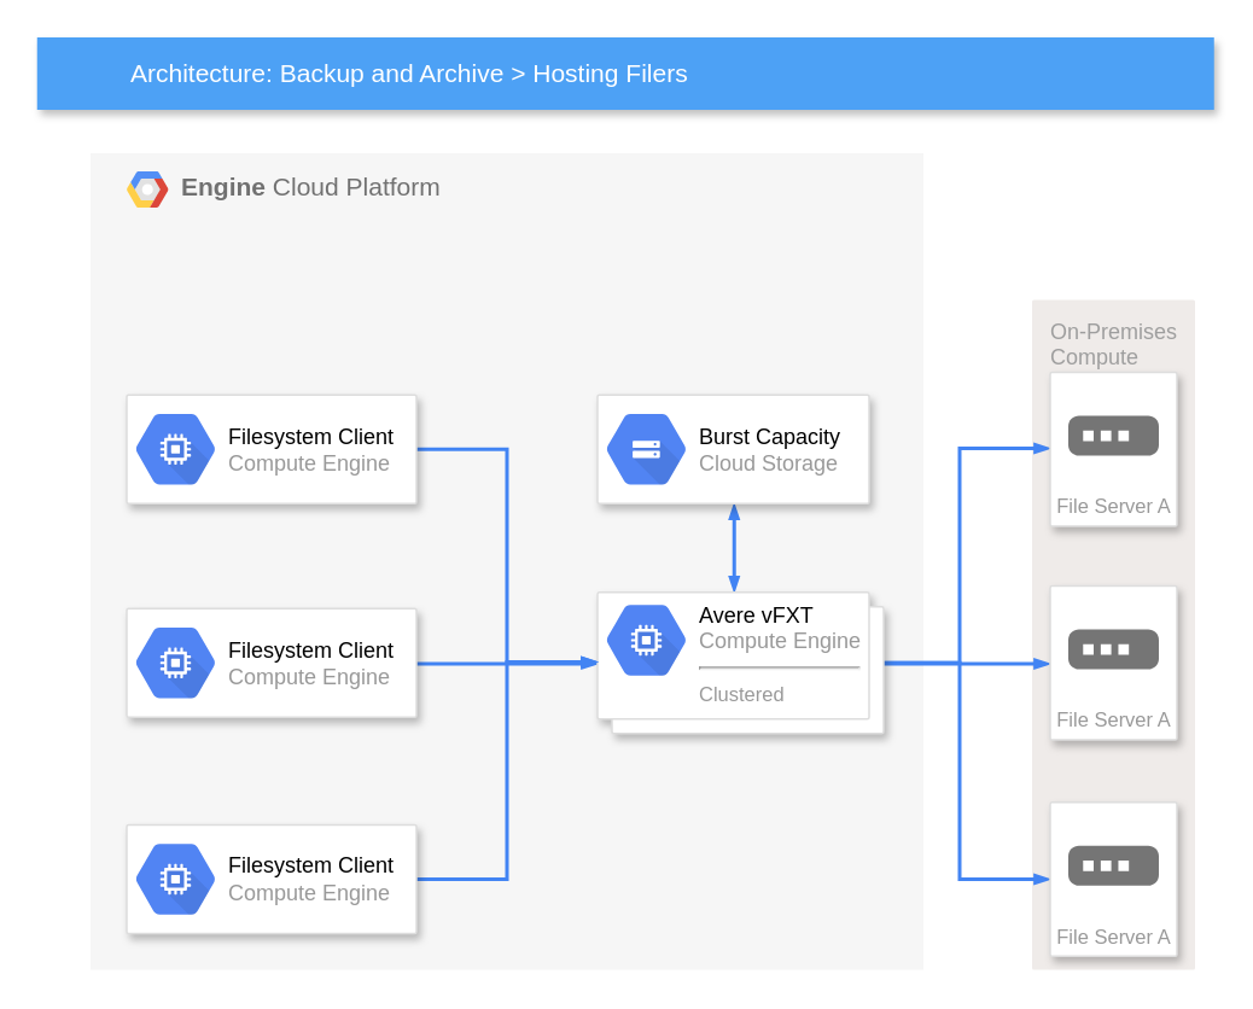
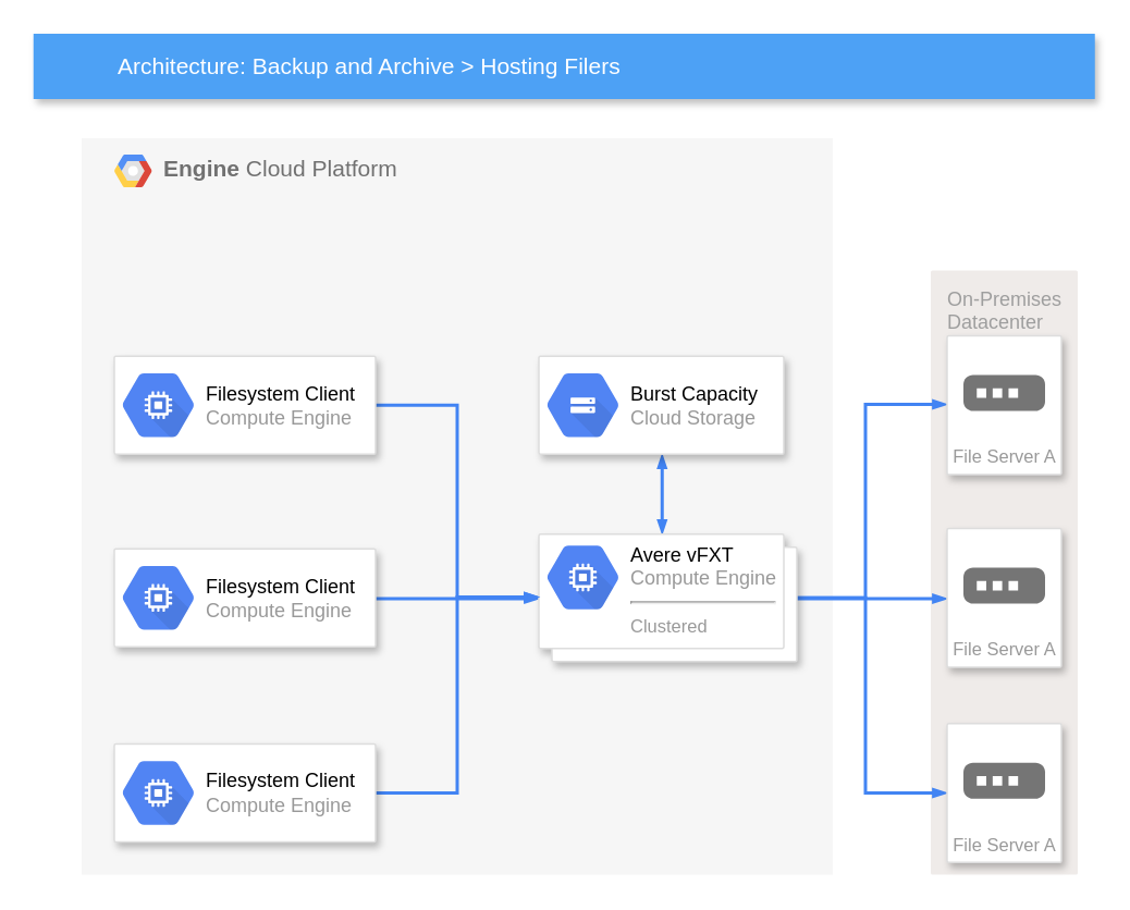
  <mxCell id="0" />
  <mxCell id="1" parent="0" />
  <mxCell id="2" value="&lt;b&gt;Engine &lt;/b&gt;Cloud Platform" style="fillColor=#F6F6F6;strokeColor=none;shadow=0;gradientColor=none;fontSize=14;align=left;spacing=10;fontColor=#717171;9E9E9E;verticalAlign=top;spacingTop=-4;fontStyle=0;spacingLeft=40;html=1;" parent="1" vertex="1"><mxGeometry x="49.5" y="84" width="460" height="451" as="geometry" /></mxCell>
  <mxCell id="3" value="" style="shape=mxgraph.gcp2.google_cloud_platform;fillColor=#F6F6F6;strokeColor=none;shadow=0;gradientColor=none;" parent="2" vertex="1"><mxGeometry width="23" height="20" relative="1" as="geometry"><mxPoint x="20" y="10" as="offset" /></mxGeometry></mxCell>
- <mxCell id="4" value="On-Premises&lt;br&gt;Compute&lt;br&gt;" style="rounded=1;absoluteArcSize=1;arcSize=2;html=1;strokeColor=none;gradientColor=none;shadow=0;dashed=0;fontSize=12;fontColor=#9E9E9E;align=left;verticalAlign=top;spacing=10;spacingTop=-4;fillColor=#EFEBE9;" vertex="1" parent="1"><mxGeometry x="569.5" y="165" width="90" height="370" as="geometry" /></mxCell>
+ <mxCell id="4" value="On-Premises&lt;br&gt;Datacenter&lt;br&gt;" style="rounded=1;absoluteArcSize=1;arcSize=2;html=1;strokeColor=none;gradientColor=none;shadow=0;dashed=0;fontSize=12;fontColor=#9E9E9E;align=left;verticalAlign=top;spacing=10;spacingTop=-4;fillColor=#EFEBE9;" vertex="1" parent="1"><mxGeometry x="569.5" y="165" width="90" height="370" as="geometry" /></mxCell>
  <mxCell id="5" value="Architecture: Backup and Archive &amp;gt; Hosting Filers" style="fillColor=#4DA1F5;strokeColor=none;shadow=1;gradientColor=none;fontSize=14;align=left;spacingLeft=50;fontColor=#ffffff;html=1;" parent="1" vertex="1"><mxGeometry x="20" y="20" width="650" height="40" as="geometry" /></mxCell>
  <mxCell id="6" style="edgeStyle=orthogonalEdgeStyle;rounded=0;html=1;labelBackgroundColor=none;startFill=1;startSize=4;endArrow=blockThin;endFill=1;endSize=4;jettySize=auto;orthogonalLoop=1;strokeColor=#4284F3;strokeWidth=2;fontSize=12;fontColor=#000000;align=left;dashed=0;" edge="1" parent="1" source="7" target="18"><mxGeometry relative="1" as="geometry"><Array as="points"><mxPoint x="279.5" y="247" /><mxPoint x="279.5" y="365" /></Array></mxGeometry></mxCell>
  <mxCell id="7" value="" style="strokeColor=#dddddd;fillColor=#ffffff;shadow=1;strokeWidth=1;rounded=1;absoluteArcSize=1;arcSize=2;fontSize=10;fontColor=#9E9E9E;align=center;html=1;" vertex="1" parent="1"><mxGeometry x="69.5" y="217.5" width="160" height="60" as="geometry" /></mxCell>
  <mxCell id="8" value="&lt;font color=&quot;#000000&quot;&gt;Filesystem Client&lt;/font&gt;&lt;br&gt;Compute Engine" style="dashed=0;connectable=0;html=1;fillColor=#5184F3;strokeColor=none;shape=mxgraph.gcp2.compute_engine;part=1;labelPosition=right;verticalLabelPosition=middle;align=left;verticalAlign=middle;spacingLeft=5;fontColor=#999999;fontSize=12;" vertex="1" parent="7"><mxGeometry y="0.5" width="44" height="39" relative="1" as="geometry"><mxPoint x="5" y="-19.5" as="offset" /></mxGeometry></mxCell>
  <mxCell id="9" style="edgeStyle=elbowEdgeStyle;rounded=0;html=1;labelBackgroundColor=none;startFill=1;startSize=4;endArrow=blockThin;endFill=1;endSize=4;jettySize=auto;orthogonalLoop=1;strokeColor=#4284F3;strokeWidth=2;fontSize=12;fontColor=#000000;align=left;dashed=0;elbow=vertical;" edge="1" parent="1" source="10" target="18"><mxGeometry relative="1" as="geometry" /></mxCell>
  <mxCell id="10" value="" style="strokeColor=#dddddd;fillColor=#ffffff;shadow=1;strokeWidth=1;rounded=1;absoluteArcSize=1;arcSize=2;fontSize=10;fontColor=#9E9E9E;align=center;html=1;" vertex="1" parent="1"><mxGeometry x="69.5" y="335.5" width="160" height="60" as="geometry" /></mxCell>
  <mxCell id="11" value="&lt;font color=&quot;#000000&quot;&gt;Filesystem Client&lt;/font&gt;&lt;br&gt;Compute Engine" style="dashed=0;connectable=0;html=1;fillColor=#5184F3;strokeColor=none;shape=mxgraph.gcp2.compute_engine;part=1;labelPosition=right;verticalLabelPosition=middle;align=left;verticalAlign=middle;spacingLeft=5;fontColor=#999999;fontSize=12;" vertex="1" parent="10"><mxGeometry y="0.5" width="44" height="39" relative="1" as="geometry"><mxPoint x="5" y="-19.5" as="offset" /></mxGeometry></mxCell>
  <mxCell id="12" style="edgeStyle=elbowEdgeStyle;rounded=0;html=1;labelBackgroundColor=none;startFill=1;startSize=4;endArrow=blockThin;endFill=1;endSize=4;jettySize=auto;orthogonalLoop=1;strokeColor=#4284F3;strokeWidth=2;fontSize=12;fontColor=#000000;align=left;dashed=0;startArrow=blockThin;" edge="1" parent="1" source="13" target="18"><mxGeometry relative="1" as="geometry" /></mxCell>
  <mxCell id="13" value="" style="strokeColor=#dddddd;fillColor=#ffffff;shadow=1;strokeWidth=1;rounded=1;absoluteArcSize=1;arcSize=2;fontSize=10;fontColor=#9E9E9E;align=center;html=1;" vertex="1" parent="1"><mxGeometry x="329.5" y="217.5" width="150" height="60" as="geometry" /></mxCell>
  <mxCell id="14" value="&lt;font color=&quot;#000000&quot;&gt;Burst Capacity&lt;/font&gt;&lt;br&gt;Cloud Storage" style="dashed=0;connectable=0;html=1;fillColor=#5184F3;strokeColor=none;shape=mxgraph.gcp2.cloud_storage;part=1;labelPosition=right;verticalLabelPosition=middle;align=left;verticalAlign=middle;spacingLeft=5;fontColor=#999999;fontSize=12;" vertex="1" parent="13"><mxGeometry y="0.5" width="44" height="39" relative="1" as="geometry"><mxPoint x="5" y="-19.5" as="offset" /></mxGeometry></mxCell>
  <mxCell id="15" style="edgeStyle=orthogonalEdgeStyle;rounded=0;html=1;labelBackgroundColor=none;startFill=1;startSize=4;endArrow=blockThin;endFill=1;endSize=4;jettySize=auto;orthogonalLoop=1;strokeColor=#4284F3;strokeWidth=2;fontSize=12;fontColor=#000000;align=left;dashed=0;" edge="1" parent="1" source="18" target="20"><mxGeometry relative="1" as="geometry"><Array as="points"><mxPoint x="529.5" y="365" /><mxPoint x="529.5" y="247" /></Array></mxGeometry></mxCell>
  <mxCell id="16" style="edgeStyle=elbowEdgeStyle;rounded=0;html=1;labelBackgroundColor=none;startFill=1;startSize=4;endArrow=blockThin;endFill=1;endSize=4;jettySize=auto;orthogonalLoop=1;strokeColor=#4284F3;strokeWidth=2;fontSize=12;fontColor=#000000;align=left;dashed=0;elbow=vertical;" edge="1" parent="1" source="18" target="25"><mxGeometry relative="1" as="geometry" /></mxCell>
  <mxCell id="17" style="edgeStyle=orthogonalEdgeStyle;rounded=0;html=1;labelBackgroundColor=none;startFill=1;startSize=4;endArrow=blockThin;endFill=1;endSize=4;jettySize=auto;orthogonalLoop=1;strokeColor=#4284F3;strokeWidth=2;fontSize=12;fontColor=#000000;align=left;dashed=0;" edge="1" parent="1" source="18" target="27"><mxGeometry relative="1" as="geometry"><Array as="points"><mxPoint x="529.5" y="365" /><mxPoint x="529.5" y="485" /></Array></mxGeometry></mxCell>
  <mxCell id="18" value="" style="shape=mxgraph.gcp2.doubleRect;strokeColor=#dddddd;fillColor=#ffffff;shadow=1;strokeWidth=1;fontSize=10;fontColor=#9E9E9E;align=center;html=1;" vertex="1" parent="1"><mxGeometry x="329.5" y="326.5" width="158" height="78" as="geometry" /></mxCell>
  <mxCell id="19" value="&lt;font color=&quot;#000000&quot;&gt;Avere vFXT&lt;/font&gt;&lt;br&gt;Compute Engine&lt;hr&gt;&lt;font style=&quot;font-size: 11px&quot;&gt;Clustered&lt;/font&gt;" style="dashed=0;connectable=0;html=1;fillColor=#5184F3;strokeColor=none;shape=mxgraph.gcp2.compute_engine;part=1;labelPosition=right;verticalLabelPosition=middle;align=left;verticalAlign=top;spacingLeft=5;fontColor=#999999;fontSize=12;spacingTop=-8;" vertex="1" parent="18"><mxGeometry width="44" height="39" relative="1" as="geometry"><mxPoint x="5" y="7" as="offset" /></mxGeometry></mxCell>
  <mxCell id="20" value="File Server A" style="strokeColor=#dddddd;fillColor=#ffffff;shadow=1;strokeWidth=1;rounded=1;absoluteArcSize=1;arcSize=2;labelPosition=center;verticalLabelPosition=middle;align=center;verticalAlign=bottom;spacingLeft=0;fontColor=#999999;fontSize=11;whiteSpace=wrap;spacingBottom=2;html=1;" vertex="1" parent="1"><mxGeometry x="579.5" y="205" width="70" height="85" as="geometry" /></mxCell>
  <mxCell id="21" value="" style="dashed=0;connectable=0;html=1;fillColor=#757575;strokeColor=none;shape=mxgraph.gcp2.gateway_icon;part=1;" vertex="1" parent="20"><mxGeometry x="0.5" width="50" height="22" relative="1" as="geometry"><mxPoint x="-25" y="24" as="offset" /></mxGeometry></mxCell>
  <mxCell id="22" style="edgeStyle=orthogonalEdgeStyle;rounded=0;html=1;labelBackgroundColor=none;startFill=1;startSize=4;endArrow=blockThin;endFill=1;endSize=4;jettySize=auto;orthogonalLoop=1;strokeColor=#4284F3;strokeWidth=2;fontSize=12;fontColor=#000000;align=left;dashed=0;" edge="1" parent="1" source="23" target="18"><mxGeometry relative="1" as="geometry"><Array as="points"><mxPoint x="279.5" y="485" /><mxPoint x="279.5" y="365" /></Array></mxGeometry></mxCell>
  <mxCell id="23" value="" style="strokeColor=#dddddd;fillColor=#ffffff;shadow=1;strokeWidth=1;rounded=1;absoluteArcSize=1;arcSize=2;fontSize=10;fontColor=#9E9E9E;align=center;html=1;" vertex="1" parent="1"><mxGeometry x="69.5" y="455" width="160" height="60" as="geometry" /></mxCell>
  <mxCell id="24" value="&lt;font color=&quot;#000000&quot;&gt;Filesystem Client&lt;/font&gt;&lt;br&gt;Compute Engine" style="dashed=0;connectable=0;html=1;fillColor=#5184F3;strokeColor=none;shape=mxgraph.gcp2.compute_engine;part=1;labelPosition=right;verticalLabelPosition=middle;align=left;verticalAlign=middle;spacingLeft=5;fontColor=#999999;fontSize=12;" vertex="1" parent="23"><mxGeometry y="0.5" width="44" height="39" relative="1" as="geometry"><mxPoint x="5" y="-19.5" as="offset" /></mxGeometry></mxCell>
  <mxCell id="25" value="File Server A" style="strokeColor=#dddddd;fillColor=#ffffff;shadow=1;strokeWidth=1;rounded=1;absoluteArcSize=1;arcSize=2;labelPosition=center;verticalLabelPosition=middle;align=center;verticalAlign=bottom;spacingLeft=0;fontColor=#999999;fontSize=11;whiteSpace=wrap;spacingBottom=2;html=1;" vertex="1" parent="1"><mxGeometry x="579.5" y="323" width="70" height="85" as="geometry" /></mxCell>
  <mxCell id="26" value="" style="dashed=0;connectable=0;html=1;fillColor=#757575;strokeColor=none;shape=mxgraph.gcp2.gateway_icon;part=1;" vertex="1" parent="25"><mxGeometry x="0.5" width="50" height="22" relative="1" as="geometry"><mxPoint x="-25" y="24" as="offset" /></mxGeometry></mxCell>
  <mxCell id="27" value="File Server A" style="strokeColor=#dddddd;fillColor=#ffffff;shadow=1;strokeWidth=1;rounded=1;absoluteArcSize=1;arcSize=2;labelPosition=center;verticalLabelPosition=middle;align=center;verticalAlign=bottom;spacingLeft=0;fontColor=#999999;fontSize=11;whiteSpace=wrap;spacingBottom=2;html=1;" vertex="1" parent="1"><mxGeometry x="579.5" y="442.5" width="70" height="85" as="geometry" /></mxCell>
  <mxCell id="28" value="" style="dashed=0;connectable=0;html=1;fillColor=#757575;strokeColor=none;shape=mxgraph.gcp2.gateway_icon;part=1;" vertex="1" parent="27"><mxGeometry x="0.5" width="50" height="22" relative="1" as="geometry"><mxPoint x="-25" y="24" as="offset" /></mxGeometry></mxCell>
